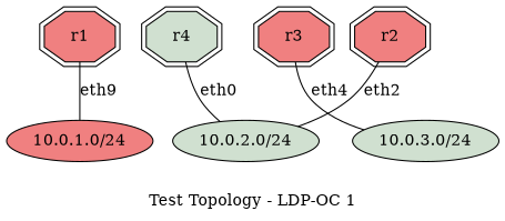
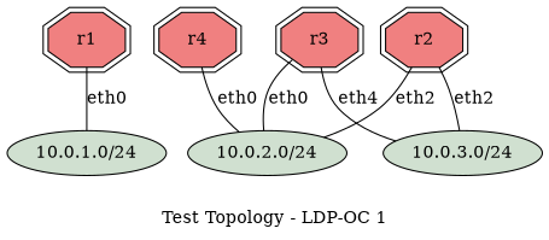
  graph {
    label="Test Topology - LDP-OC 1"
    node [fillcolor="#f08080" shape=doubleoctagon style=filled]
    n1 [label=r1]
-   n2 [label="10.0.1.0/24" shape=oval]
+   n2 [fillcolor="#d0e0d0" label="10.0.1.0/24" shape=oval]
    n3 [label=r2]
    n4 [fillcolor="#d0e0d0" label="10.0.2.0/24" shape=oval]
    n5 [fillcolor="#d0e0d0" label="10.0.3.0/24" shape=oval]
    n6 [label=r3]
-   n7 [fillcolor="#d0e0d0" label=r4]
-   n1 -- n2 [label=eth9]
+   n7 [label=r4]
+   n1 -- n2 [label=eth0]
    n3 -- n4 [label=eth2]
+   n3 -- n5 [label=eth2]
+   n6 -- n4 [label=eth0]
    n6 -- n5 [label=eth4]
    n7 -- n4 [label=eth0]
  }
